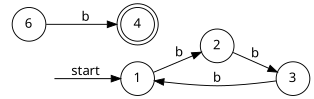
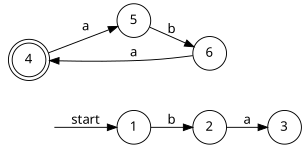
  digraph {
    fontname="Noto Sans"
    rankdir=LR
    node [fontname="Noto Sans" shape=circle]
    edge [fontname="Noto Sans"]
    "" [shape=none]
    1
    2
    4 [shape=doublecircle]
+   5
    6
    3
    "" -> 1 [label=start]
    1 -> 2 [label=b]
-   2 -> 3 [label=b]
-   6 -> 4 [label=b]
-   3 -> 1 [label=b]
+   2 -> 3 [label=a]
+   4 -> 5 [label=a]
+   5 -> 6 [label=b]
+   6 -> 4 [label=a]
  }
